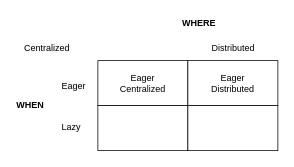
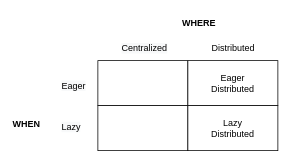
  <mxCell id="0" />
  <mxCell id="1" parent="0" />
  <mxCell id="2" value="" style="rounded=0;whiteSpace=wrap;html=1;" vertex="1" parent="1"><mxGeometry x="130" y="80" width="120" height="60" as="geometry" /></mxCell>
  <mxCell id="3" value="" style="rounded=0;whiteSpace=wrap;html=1;" vertex="1" parent="1"><mxGeometry x="250" y="80" width="120" height="60" as="geometry" /></mxCell>
  <mxCell id="4" value="" style="rounded=0;whiteSpace=wrap;html=1;" vertex="1" parent="1"><mxGeometry x="130" y="140" width="120" height="60" as="geometry" /></mxCell>
  <mxCell id="5" value="" style="rounded=0;whiteSpace=wrap;html=1;" vertex="1" parent="1"><mxGeometry x="250" y="140" width="120" height="60" as="geometry" /></mxCell>
- <mxCell id="6" value="Eager&lt;br&gt;Centralized" style="text;html=1;strokeColor=none;fillColor=none;align=center;verticalAlign=middle;whiteSpace=wrap;rounded=0;" vertex="1" parent="1"><mxGeometry x="170" y="100" width="40" height="20" as="geometry" /></mxCell>
  <mxCell id="7" value="Eager&lt;br&gt;Distributed" style="text;html=1;strokeColor=none;fillColor=none;align=center;verticalAlign=middle;whiteSpace=wrap;rounded=0;" vertex="1" parent="1"><mxGeometry x="290" y="100" width="40" height="20" as="geometry" /></mxCell>
- <mxCell id="9" value="&lt;span style=&quot;color: rgb(0, 0, 0); font-family: helvetica; font-size: 12px; font-style: normal; font-weight: 400; letter-spacing: normal; text-align: center; text-indent: 0px; text-transform: none; word-spacing: 0px; background-color: rgb(248, 249, 250); display: inline; float: none;&quot;&gt;Centralized&lt;/span&gt;" style="text;whiteSpace=wrap;html=1;" vertex="1" parent="1"><mxGeometry x="30" y="50" width="90" height="30" as="geometry" /></mxCell>
+ <mxCell id="8" value="Lazy&lt;br&gt;Distributed" style="text;html=1;strokeColor=none;fillColor=none;align=center;verticalAlign=middle;whiteSpace=wrap;rounded=0;" vertex="1" parent="1"><mxGeometry x="290" y="160" width="40" height="20" as="geometry" /></mxCell>
+ <mxCell id="9" value="&lt;span style=&quot;color: rgb(0, 0, 0); font-family: helvetica; font-size: 12px; font-style: normal; font-weight: 400; letter-spacing: normal; text-align: center; text-indent: 0px; text-transform: none; word-spacing: 0px; background-color: rgb(248, 249, 250); display: inline; float: none;&quot;&gt;Centralized&lt;/span&gt;" style="text;whiteSpace=wrap;html=1;" vertex="1" parent="1"><mxGeometry x="160" y="50" width="90" height="30" as="geometry" /></mxCell>
  <mxCell id="10" value="&lt;span style=&quot;text-align: center&quot;&gt;Distributed&lt;/span&gt;" style="text;whiteSpace=wrap;html=1;" vertex="1" parent="1"><mxGeometry x="280" y="50" width="90" height="30" as="geometry" /></mxCell>
  <mxCell id="11" value="&lt;span style=&quot;color: rgb(0 , 0 , 0) ; font-family: &amp;#34;helvetica&amp;#34; ; font-size: 12px ; font-style: normal ; font-weight: 400 ; letter-spacing: normal ; text-align: center ; text-indent: 0px ; text-transform: none ; word-spacing: 0px ; background-color: rgb(248 , 249 , 250) ; display: inline ; float: none&quot;&gt;Eager&lt;/span&gt;" style="text;whiteSpace=wrap;html=1;" vertex="1" parent="1"><mxGeometry x="80" y="100" width="90" height="30" as="geometry" /></mxCell>
  <mxCell id="12" value="&lt;span style=&quot;color: rgb(0 , 0 , 0) ; font-family: &amp;#34;helvetica&amp;#34; ; font-size: 12px ; font-style: normal ; font-weight: 400 ; letter-spacing: normal ; text-align: center ; text-indent: 0px ; text-transform: none ; word-spacing: 0px ; background-color: rgb(248 , 249 , 250) ; display: inline ; float: none&quot;&gt;Lazy&lt;/span&gt;" style="text;whiteSpace=wrap;html=1;" vertex="1" parent="1"><mxGeometry x="80" y="155" width="90" height="30" as="geometry" /></mxCell>
  <mxCell id="13" value="&lt;b&gt;WHERE&lt;/b&gt;" style="text;html=1;strokeColor=none;fillColor=none;align=center;verticalAlign=middle;whiteSpace=wrap;rounded=0;" vertex="1" parent="1"><mxGeometry x="245" y="20" width="40" height="20" as="geometry" /></mxCell>
- <mxCell id="14" value="&lt;b&gt;WHEN&lt;/b&gt;" style="text;html=1;strokeColor=none;fillColor=none;align=center;verticalAlign=middle;whiteSpace=wrap;rounded=0;" vertex="1" parent="1"><mxGeometry x="20" y="130" width="40" height="20" as="geometry" /></mxCell>
+ <mxCell id="14" value="&lt;b&gt;WHEN&lt;/b&gt;" style="text;html=1;strokeColor=none;fillColor=none;align=center;verticalAlign=middle;whiteSpace=wrap;rounded=0;" vertex="1" parent="1"><mxGeometry x="15" y="155" width="40" height="20" as="geometry" /></mxCell>
